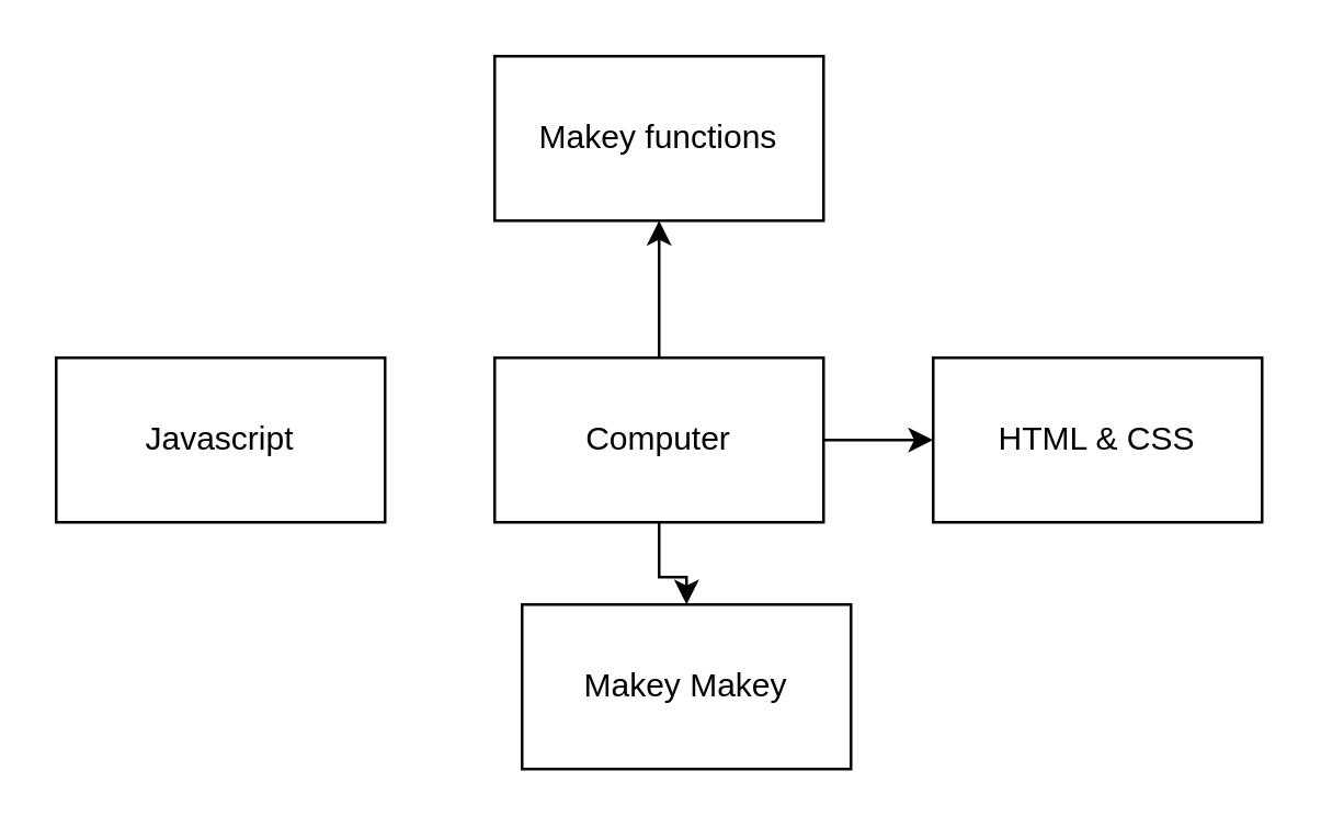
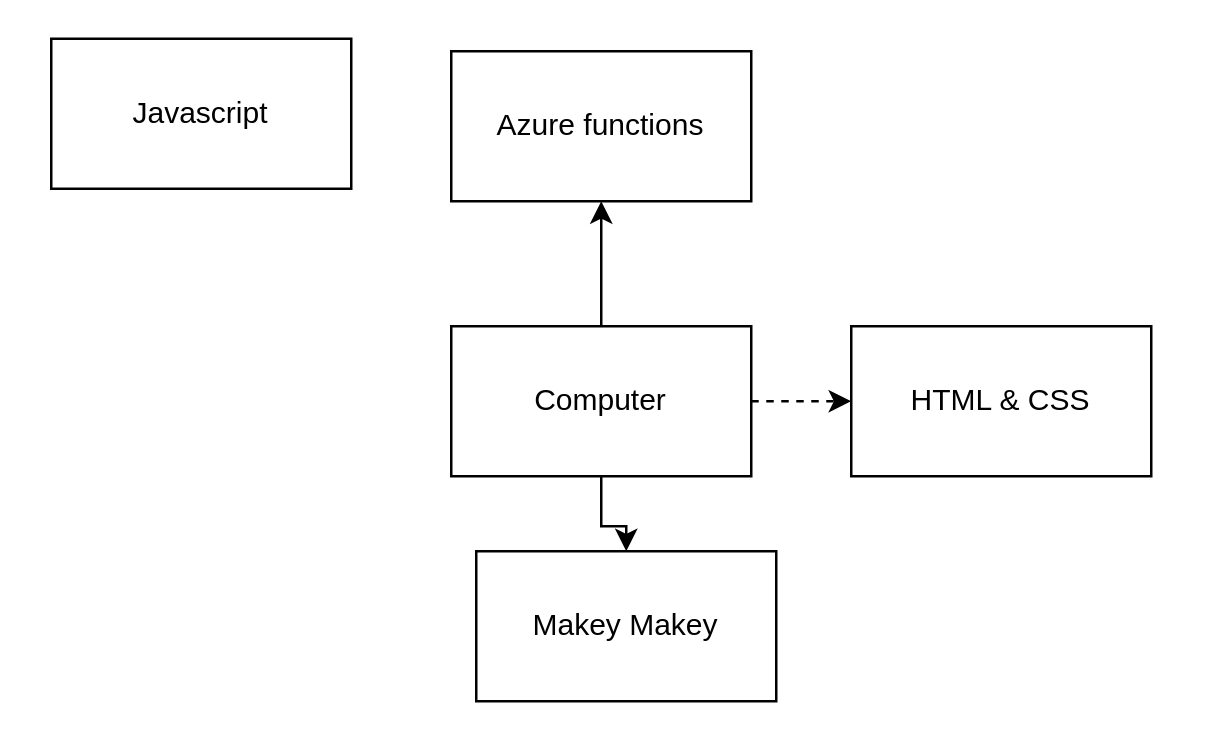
  <mxCell id="0" />
  <mxCell id="1" parent="0" />
  <mxCell id="2" style="edgeStyle=orthogonalEdgeStyle;rounded=0;orthogonalLoop=1;jettySize=auto;html=1;exitX=0.5;exitY=1;exitDx=0;exitDy=0;" edge="1" parent="1" source="5" target="6"><mxGeometry relative="1" as="geometry" /></mxCell>
- <mxCell id="3" style="edgeStyle=orthogonalEdgeStyle;rounded=0;orthogonalLoop=1;jettySize=auto;html=1;exitX=1;exitY=0.5;exitDx=0;exitDy=0;" edge="1" parent="1" source="5" target="8"><mxGeometry relative="1" as="geometry" /></mxCell>
+ <mxCell id="3" style="edgeStyle=orthogonalEdgeStyle;rounded=0;orthogonalLoop=1;jettySize=auto;html=1;exitX=1;exitY=0.5;exitDx=0;exitDy=0;dashed=1;" edge="1" parent="1" source="5" target="8"><mxGeometry relative="1" as="geometry" /></mxCell>
  <mxCell id="4" style="edgeStyle=orthogonalEdgeStyle;rounded=0;orthogonalLoop=1;jettySize=auto;html=1;exitX=0.5;exitY=0;exitDx=0;exitDy=0;entryX=0.5;entryY=1;entryDx=0;entryDy=0;" edge="1" parent="1" source="5" target="9"><mxGeometry relative="1" as="geometry" /></mxCell>
  <mxCell id="5" value="Computer" style="rounded=0;whiteSpace=wrap;html=1;" vertex="1" parent="1"><mxGeometry x="180" y="130" width="120" height="60" as="geometry" /></mxCell>
  <mxCell id="6" value="Makey Makey" style="rounded=0;whiteSpace=wrap;html=1;" vertex="1" parent="1"><mxGeometry x="190" y="220" width="120" height="60" as="geometry" /></mxCell>
- <mxCell id="7" value="Javascript" style="rounded=0;whiteSpace=wrap;html=1;" vertex="1" parent="1"><mxGeometry x="20" y="130" width="120" height="60" as="geometry" /></mxCell>
+ <mxCell id="7" value="Javascript" style="rounded=0;whiteSpace=wrap;html=1;" vertex="1" parent="1"><mxGeometry x="20" y="15" width="120" height="60" as="geometry" /></mxCell>
  <mxCell id="8" value="HTML &amp;amp; CSS" style="rounded=0;whiteSpace=wrap;html=1;" vertex="1" parent="1"><mxGeometry x="340" y="130" width="120" height="60" as="geometry" /></mxCell>
- <mxCell id="9" value="Makey functions" style="rounded=0;whiteSpace=wrap;html=1;" vertex="1" parent="1"><mxGeometry x="180" y="20" width="120" height="60" as="geometry" /></mxCell>
+ <mxCell id="9" value="Azure functions" style="rounded=0;whiteSpace=wrap;html=1;" vertex="1" parent="1"><mxGeometry x="180" y="20" width="120" height="60" as="geometry" /></mxCell>
